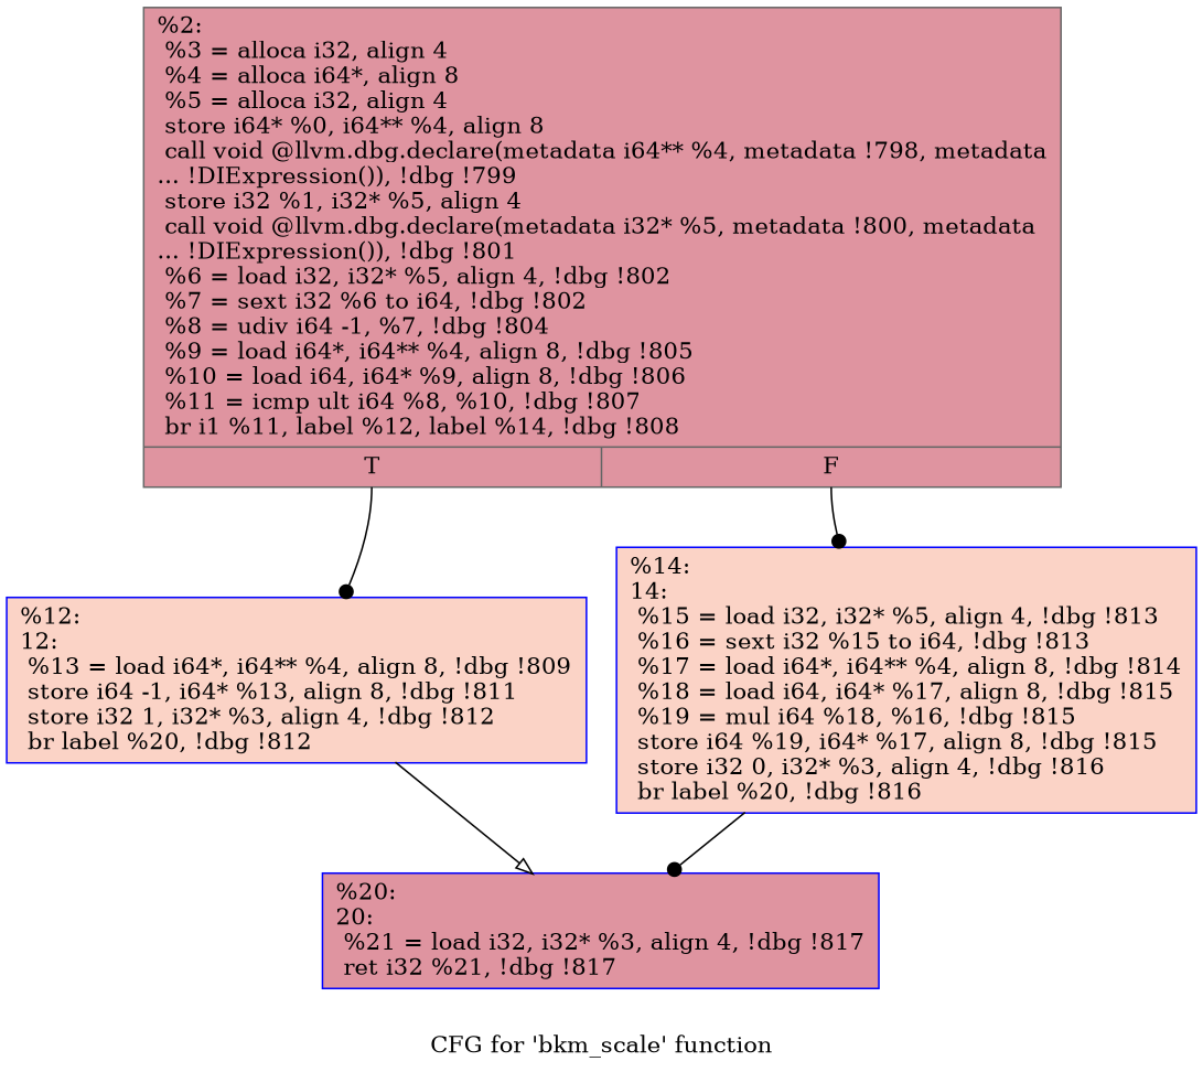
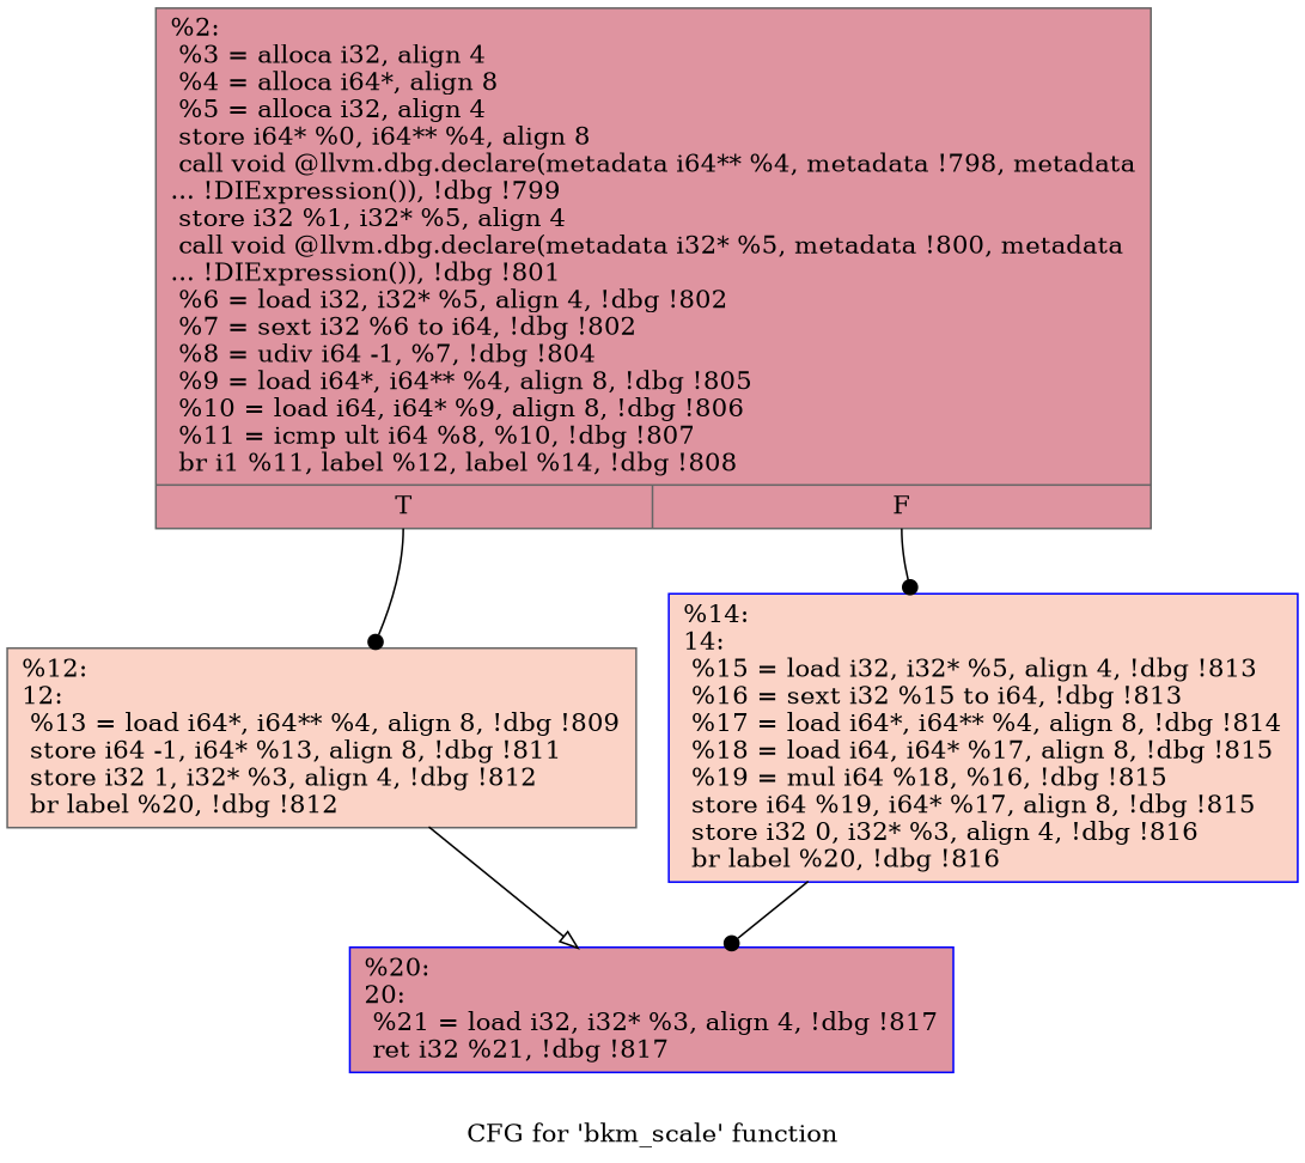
  digraph {
    label="CFG for 'bkm_scale' function"
    node [color=gray40 fillcolor="#b70d2870" shape=record style=filled]
    edge [arrowhead=dot]
    n1 [label="{%2:\l  %3 = alloca i32, align 4\l  %4 = alloca i64*, align 8\l  %5 = alloca i32, align 4\l  store i64* %0, i64** %4, align 8\l  call void @llvm.dbg.declare(metadata i64** %4, metadata !798, metadata\l... !DIExpression()), !dbg !799\l  store i32 %1, i32* %5, align 4\l  call void @llvm.dbg.declare(metadata i32* %5, metadata !800, metadata\l... !DIExpression()), !dbg !801\l  %6 = load i32, i32* %5, align 4, !dbg !802\l  %7 = sext i32 %6 to i64, !dbg !802\l  %8 = udiv i64 -1, %7, !dbg !804\l  %9 = load i64*, i64** %4, align 8, !dbg !805\l  %10 = load i64, i64* %9, align 8, !dbg !806\l  %11 = icmp ult i64 %8, %10, !dbg !807\l  br i1 %11, label %12, label %14, !dbg !808\l|{<s0>T|<s1>F}}"]
-   n2 [color=blue fillcolor="#f59c7d70" label="{%12:\l12:                                               \l  %13 = load i64*, i64** %4, align 8, !dbg !809\l  store i64 -1, i64* %13, align 8, !dbg !811\l  store i32 1, i32* %3, align 4, !dbg !812\l  br label %20, !dbg !812\l}"]
+   n2 [fillcolor="#f59c7d70" label="{%12:\l12:                                               \l  %13 = load i64*, i64** %4, align 8, !dbg !809\l  store i64 -1, i64* %13, align 8, !dbg !811\l  store i32 1, i32* %3, align 4, !dbg !812\l  br label %20, !dbg !812\l}"]
    n3 [color=blue fillcolor="#f59c7d70" label="{%14:\l14:                                               \l  %15 = load i32, i32* %5, align 4, !dbg !813\l  %16 = sext i32 %15 to i64, !dbg !813\l  %17 = load i64*, i64** %4, align 8, !dbg !814\l  %18 = load i64, i64* %17, align 8, !dbg !815\l  %19 = mul i64 %18, %16, !dbg !815\l  store i64 %19, i64* %17, align 8, !dbg !815\l  store i32 0, i32* %3, align 4, !dbg !816\l  br label %20, !dbg !816\l}"]
    n4 [color=blue label="{%20:\l20:                                               \l  %21 = load i32, i32* %3, align 4, !dbg !817\l  ret i32 %21, !dbg !817\l}"]
    n1 -> n2 [tailport=s0]
    n1 -> n3 [tailport=s1]
    n2 -> n4 [arrowhead=onormal]
    n3 -> n4
  }
